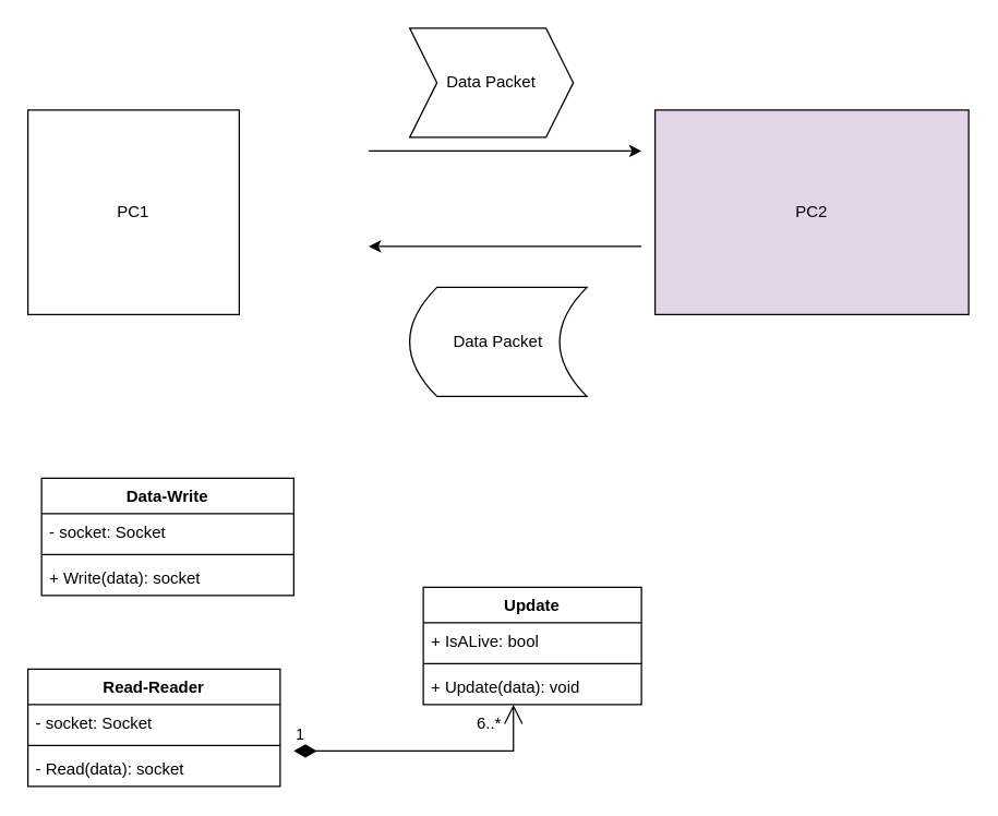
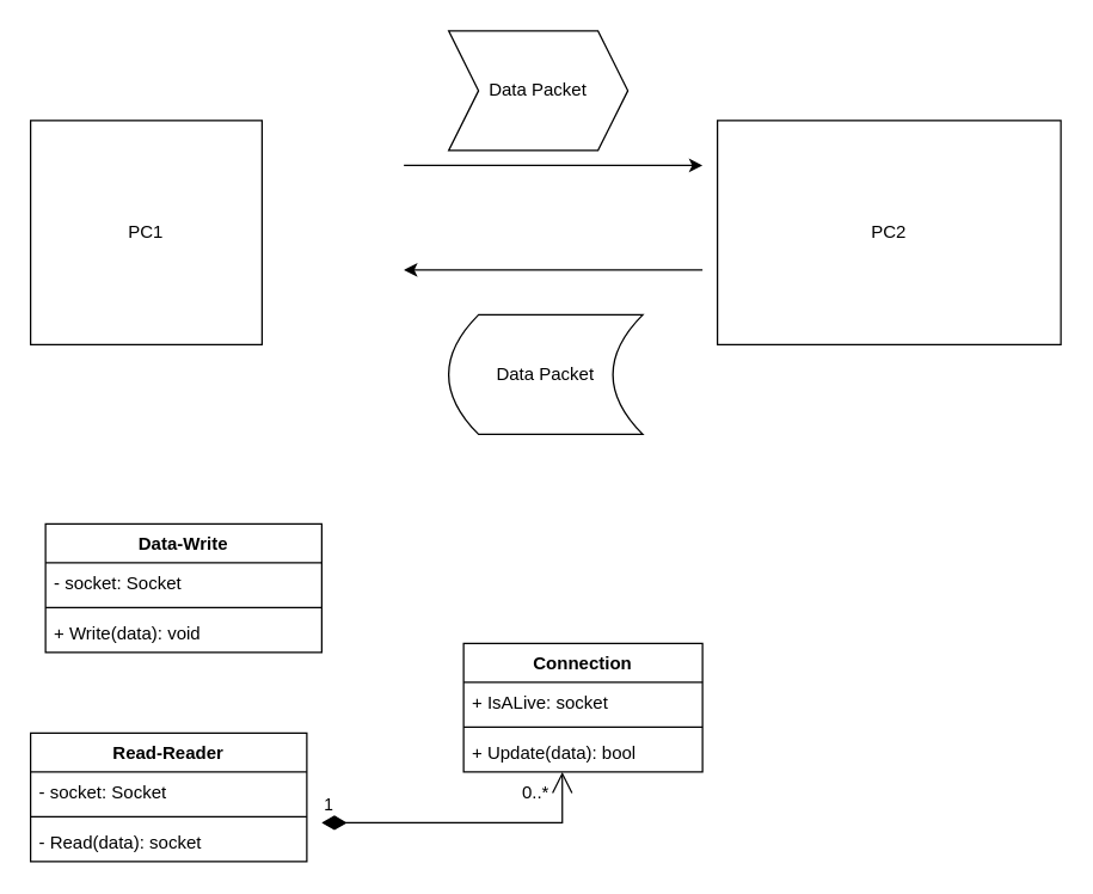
  <mxCell id="0" />
  <mxCell id="1" parent="0" />
  <mxCell id="2" value="PC1" style="rounded=0;whiteSpace=wrap;html=1;" vertex="1" parent="1"><mxGeometry x="20" y="80" width="155" height="150" as="geometry" /></mxCell>
- <mxCell id="3" value="PC2&lt;br&gt;" style="rounded=0;whiteSpace=wrap;html=1;fillColor=#e1d5e7;" vertex="1" parent="1"><mxGeometry x="480" y="80" width="230" height="150" as="geometry" /></mxCell>
+ <mxCell id="3" value="PC2&lt;br&gt;" style="rounded=0;whiteSpace=wrap;html=1;" vertex="1" parent="1"><mxGeometry x="480" y="80" width="230" height="150" as="geometry" /></mxCell>
  <mxCell id="4" value="" style="endArrow=classic;html=1;rounded=0;" edge="1" parent="1"><mxGeometry width="50" height="50" relative="1" as="geometry"><mxPoint x="270" y="110" as="sourcePoint" /><mxPoint x="470" y="110" as="targetPoint" /></mxGeometry></mxCell>
  <mxCell id="5" value="Data Packet" style="shape=step;perimeter=stepPerimeter;whiteSpace=wrap;html=1;fixedSize=1;" vertex="1" parent="1"><mxGeometry x="300" y="20" width="120" height="80" as="geometry" /></mxCell>
  <mxCell id="6" value="Data Packet" style="shape=dataStorage;whiteSpace=wrap;html=1;fixedSize=1;" vertex="1" parent="1"><mxGeometry x="300" y="210" width="130" height="80" as="geometry" /></mxCell>
  <mxCell id="7" value="" style="endArrow=classic;html=1;rounded=0;" edge="1" parent="1"><mxGeometry width="50" height="50" relative="1" as="geometry"><mxPoint x="470" y="180" as="sourcePoint" /><mxPoint x="270" y="180" as="targetPoint" /></mxGeometry></mxCell>
  <mxCell id="8" value="Data-Write" style="swimlane;fontStyle=1;align=center;verticalAlign=top;childLayout=stackLayout;horizontal=1;startSize=26;horizontalStack=0;resizeParent=1;resizeParentMax=0;resizeLast=0;collapsible=1;marginBottom=0;" vertex="1" parent="1"><mxGeometry x="30" y="350" width="185" height="86" as="geometry" /></mxCell>
  <mxCell id="9" value="- socket: Socket" style="text;strokeColor=none;fillColor=none;align=left;verticalAlign=top;spacingLeft=4;spacingRight=4;overflow=hidden;rotatable=0;points=[[0,0.5],[1,0.5]];portConstraint=eastwest;" vertex="1" parent="8"><mxGeometry y="26" width="185" height="26" as="geometry" /></mxCell>
  <mxCell id="10" value="" style="line;strokeWidth=1;fillColor=none;align=left;verticalAlign=middle;spacingTop=-1;spacingLeft=3;spacingRight=3;rotatable=0;labelPosition=right;points=[];portConstraint=eastwest;strokeColor=inherit;" vertex="1" parent="8"><mxGeometry y="52" width="185" height="8" as="geometry" /></mxCell>
- <mxCell id="11" value="+ Write(data): socket" style="text;strokeColor=none;fillColor=none;align=left;verticalAlign=top;spacingLeft=4;spacingRight=4;overflow=hidden;rotatable=0;points=[[0,0.5],[1,0.5]];portConstraint=eastwest;" vertex="1" parent="8"><mxGeometry y="60" width="185" height="26" as="geometry" /></mxCell>
+ <mxCell id="11" value="+ Write(data): void" style="text;strokeColor=none;fillColor=none;align=left;verticalAlign=top;spacingLeft=4;spacingRight=4;overflow=hidden;rotatable=0;points=[[0,0.5],[1,0.5]];portConstraint=eastwest;" vertex="1" parent="8"><mxGeometry y="60" width="185" height="26" as="geometry" /></mxCell>
  <mxCell id="12" value="Read-Reader" style="swimlane;fontStyle=1;align=center;verticalAlign=top;childLayout=stackLayout;horizontal=1;startSize=26;horizontalStack=0;resizeParent=1;resizeParentMax=0;resizeLast=0;collapsible=1;marginBottom=0;" vertex="1" parent="1"><mxGeometry x="20" y="490" width="185" height="86" as="geometry" /></mxCell>
  <mxCell id="13" value="- socket: Socket" style="text;strokeColor=none;fillColor=none;align=left;verticalAlign=top;spacingLeft=4;spacingRight=4;overflow=hidden;rotatable=0;points=[[0,0.5],[1,0.5]];portConstraint=eastwest;" vertex="1" parent="12"><mxGeometry y="26" width="185" height="26" as="geometry" /></mxCell>
  <mxCell id="14" value="" style="line;strokeWidth=1;fillColor=none;align=left;verticalAlign=middle;spacingTop=-1;spacingLeft=3;spacingRight=3;rotatable=0;labelPosition=right;points=[];portConstraint=eastwest;strokeColor=inherit;" vertex="1" parent="12"><mxGeometry y="52" width="185" height="8" as="geometry" /></mxCell>
  <mxCell id="15" value="- Read(data): socket" style="text;strokeColor=none;fillColor=none;align=left;verticalAlign=top;spacingLeft=4;spacingRight=4;overflow=hidden;rotatable=0;points=[[0,0.5],[1,0.5]];portConstraint=eastwest;" vertex="1" parent="12"><mxGeometry y="60" width="185" height="26" as="geometry" /></mxCell>
- <mxCell id="16" value="Update" style="swimlane;fontStyle=1;align=center;verticalAlign=top;childLayout=stackLayout;horizontal=1;startSize=26;horizontalStack=0;resizeParent=1;resizeParentMax=0;resizeLast=0;collapsible=1;marginBottom=0;" vertex="1" parent="1"><mxGeometry x="310" y="430" width="160" height="86" as="geometry" /></mxCell>
- <mxCell id="17" value="+ IsALive: bool" style="text;strokeColor=none;fillColor=none;align=left;verticalAlign=top;spacingLeft=4;spacingRight=4;overflow=hidden;rotatable=0;points=[[0,0.5],[1,0.5]];portConstraint=eastwest;" vertex="1" parent="16"><mxGeometry y="26" width="160" height="26" as="geometry" /></mxCell>
+ <mxCell id="16" value="Connection" style="swimlane;fontStyle=1;align=center;verticalAlign=top;childLayout=stackLayout;horizontal=1;startSize=26;horizontalStack=0;resizeParent=1;resizeParentMax=0;resizeLast=0;collapsible=1;marginBottom=0;" vertex="1" parent="1"><mxGeometry x="310" y="430" width="160" height="86" as="geometry" /></mxCell>
+ <mxCell id="17" value="+ IsALive: socket" style="text;strokeColor=none;fillColor=none;align=left;verticalAlign=top;spacingLeft=4;spacingRight=4;overflow=hidden;rotatable=0;points=[[0,0.5],[1,0.5]];portConstraint=eastwest;" vertex="1" parent="16"><mxGeometry y="26" width="160" height="26" as="geometry" /></mxCell>
  <mxCell id="18" value="" style="line;strokeWidth=1;fillColor=none;align=left;verticalAlign=middle;spacingTop=-1;spacingLeft=3;spacingRight=3;rotatable=0;labelPosition=right;points=[];portConstraint=eastwest;strokeColor=inherit;" vertex="1" parent="16"><mxGeometry y="52" width="160" height="8" as="geometry" /></mxCell>
- <mxCell id="19" value="+ Update(data): void" style="text;strokeColor=none;fillColor=none;align=left;verticalAlign=top;spacingLeft=4;spacingRight=4;overflow=hidden;rotatable=0;points=[[0,0.5],[1,0.5]];portConstraint=eastwest;" vertex="1" parent="16"><mxGeometry y="60" width="160" height="26" as="geometry" /></mxCell>
+ <mxCell id="19" value="+ Update(data): bool" style="text;strokeColor=none;fillColor=none;align=left;verticalAlign=top;spacingLeft=4;spacingRight=4;overflow=hidden;rotatable=0;points=[[0,0.5],[1,0.5]];portConstraint=eastwest;" vertex="1" parent="16"><mxGeometry y="60" width="160" height="26" as="geometry" /></mxCell>
  <mxCell id="20" value="1" style="endArrow=open;html=1;endSize=12;startArrow=diamondThin;startSize=14;startFill=1;edgeStyle=orthogonalEdgeStyle;align=left;verticalAlign=bottom;rounded=0;entryX=0.413;entryY=1;entryDx=0;entryDy=0;entryPerimeter=0;" edge="1" parent="1" target="19"><mxGeometry x="-1" y="3" relative="1" as="geometry"><mxPoint x="215" y="550" as="sourcePoint" /><mxPoint x="375" y="550" as="targetPoint" /><Array as="points"><mxPoint x="376" y="550" /></Array></mxGeometry></mxCell>
- <mxCell id="21" value="6..*" style="text;html=1;align=center;verticalAlign=middle;resizable=0;points=[];autosize=1;strokeColor=none;fillColor=none;" vertex="1" parent="1"><mxGeometry x="338" y="515" width="40" height="30" as="geometry" /></mxCell>
+ <mxCell id="21" value="0..*" style="text;html=1;align=center;verticalAlign=middle;resizable=0;points=[];autosize=1;strokeColor=none;fillColor=none;" vertex="1" parent="1"><mxGeometry x="338" y="515" width="40" height="30" as="geometry" /></mxCell>
